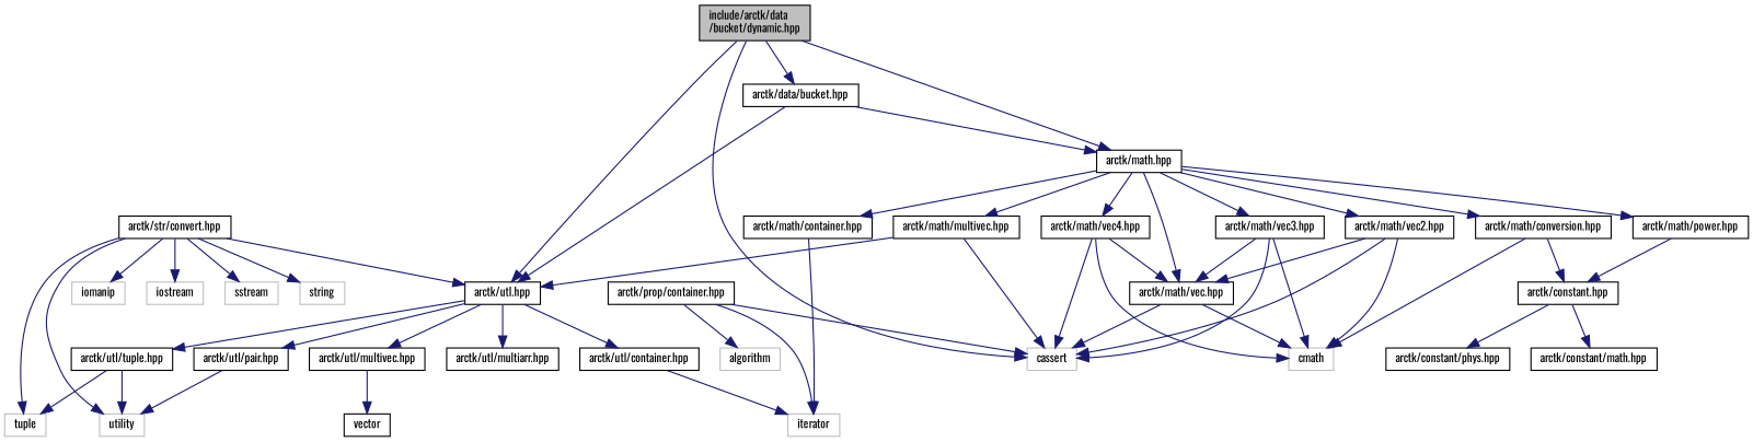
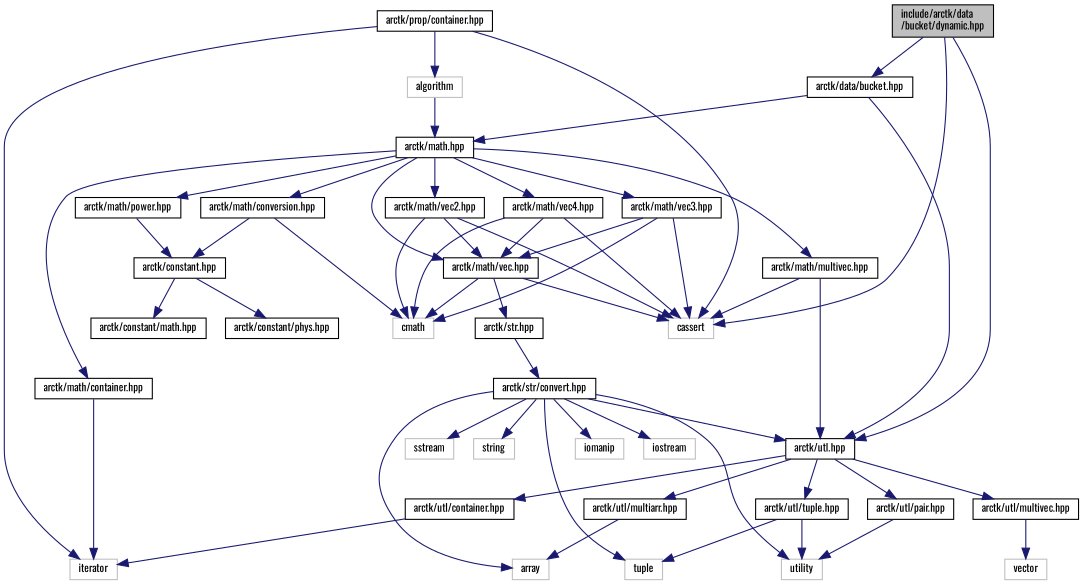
  digraph {
    fontname=Oswald
    node [color=black fontname=Oswald fontsize=10 shape=record]
    edge [color=midnightblue fontname=Oswald fontsize=10 labelfontname=Helvetica labelfontsize=10 style=solid]
    n1 [fillcolor=grey75 fontcolor=black height=0.2 label="include/arctk/data\l/bucket/dynamic.hpp" style=filled width=0.4]
    n2 [height=0.2 label="arctk/data/bucket.hpp" width=0.4]
    n3 [height=0.2 label="arctk/math.hpp" width=0.4]
    n4 [color=grey75 height=0.2 label=cassert width=0.4]
    n5 [height=0.2 label="arctk/utl.hpp" width=0.4]
    n6 [height=0.2 label="arctk/math/container.hpp" width=0.4]
    n7 [height=0.2 label="arctk/math/conversion.hpp" width=0.4]
    n8 [height=0.2 label="arctk/math/multivec.hpp" width=0.4]
    n9 [height=0.2 label="arctk/math/power.hpp" width=0.4]
    n10 [height=0.2 label="arctk/math/vec.hpp" width=0.4]
    n11 [height=0.2 label="arctk/math/vec2.hpp" width=0.4]
    n12 [height=0.2 label="arctk/math/vec3.hpp" width=0.4]
    n13 [height=0.2 label="arctk/math/vec4.hpp" width=0.4]
    n14 [height=0.2 label="arctk/utl/container.hpp" width=0.4]
    n15 [height=0.2 label="arctk/utl/multiarr.hpp" width=0.4]
    n16 [height=0.2 label="arctk/utl/multivec.hpp" width=0.4]
    n17 [height=0.2 label="arctk/utl/pair.hpp" width=0.4]
    n18 [height=0.2 label="arctk/utl/tuple.hpp" width=0.4]
    n19 [color=grey75 height=0.2 label=iterator width=0.4]
    n20 [color=grey75 height=0.2 label=cmath width=0.4]
    n21 [height=0.2 label="arctk/constant.hpp" width=0.4]
+   n22 [height=0.2 label="arctk/str.hpp" width=0.4]
    n23 [height=0.2 label="arctk/constant/math.hpp" width=0.4]
    n24 [height=0.2 label="arctk/constant/phys.hpp" width=0.4]
-   n26 [height=0.2 label=vector width=0.4]
+   n25 [color=grey75 height=0.2 label=array width=0.4]
+   n26 [color=grey75 height=0.2 label=vector width=0.4]
    n27 [color=grey75 height=0.2 label=utility width=0.4]
    n28 [color=grey75 height=0.2 label=tuple width=0.4]
    n29 [height=0.2 label="arctk/str/convert.hpp" width=0.4]
    n30 [color=grey75 height=0.2 label=iomanip width=0.4]
    n31 [color=grey75 height=0.2 label=iostream width=0.4]
    n32 [color=grey75 height=0.2 label=sstream width=0.4]
    n33 [color=grey75 height=0.2 label=string width=0.4]
    n34 [height=0.2 label="arctk/prop/container.hpp" width=0.4]
    n35 [color=grey75 height=0.2 label=algorithm width=0.4]
    n1 -> n2
-   n1 -> n3
+   n35 -> n3
    n1 -> n4
    n1 -> n5
    n2 -> n3
    n2 -> n5
    n3 -> n6
    n3 -> n7
    n3 -> n8
    n3 -> n9
    n3 -> n10
    n3 -> n11
    n3 -> n12
    n3 -> n13
    n5 -> n14
    n5 -> n15
    n5 -> n16
    n5 -> n17
    n5 -> n18
    n6 -> n19
    n7 -> n20
    n7 -> n21
    n8 -> n4
    n8 -> n5
    n9 -> n21
    n10 -> n4
    n10 -> n20
+   n10 -> n22
    n11 -> n4
    n11 -> n10
    n11 -> n20
    n12 -> n4
    n12 -> n10
    n12 -> n20
    n13 -> n4
    n13 -> n10
    n13 -> n20
    n14 -> n19
+   n15 -> n25
    n16 -> n26
    n17 -> n27
    n18 -> n27
    n18 -> n28
    n21 -> n23
    n21 -> n24
+   n22 -> n29
    n29 -> n5
+   n29 -> n25
    n29 -> n27
    n29 -> n28
    n29 -> n30
    n29 -> n31
    n29 -> n32
    n29 -> n33
    n34 -> n4
    n34 -> n19
    n34 -> n35
  }
